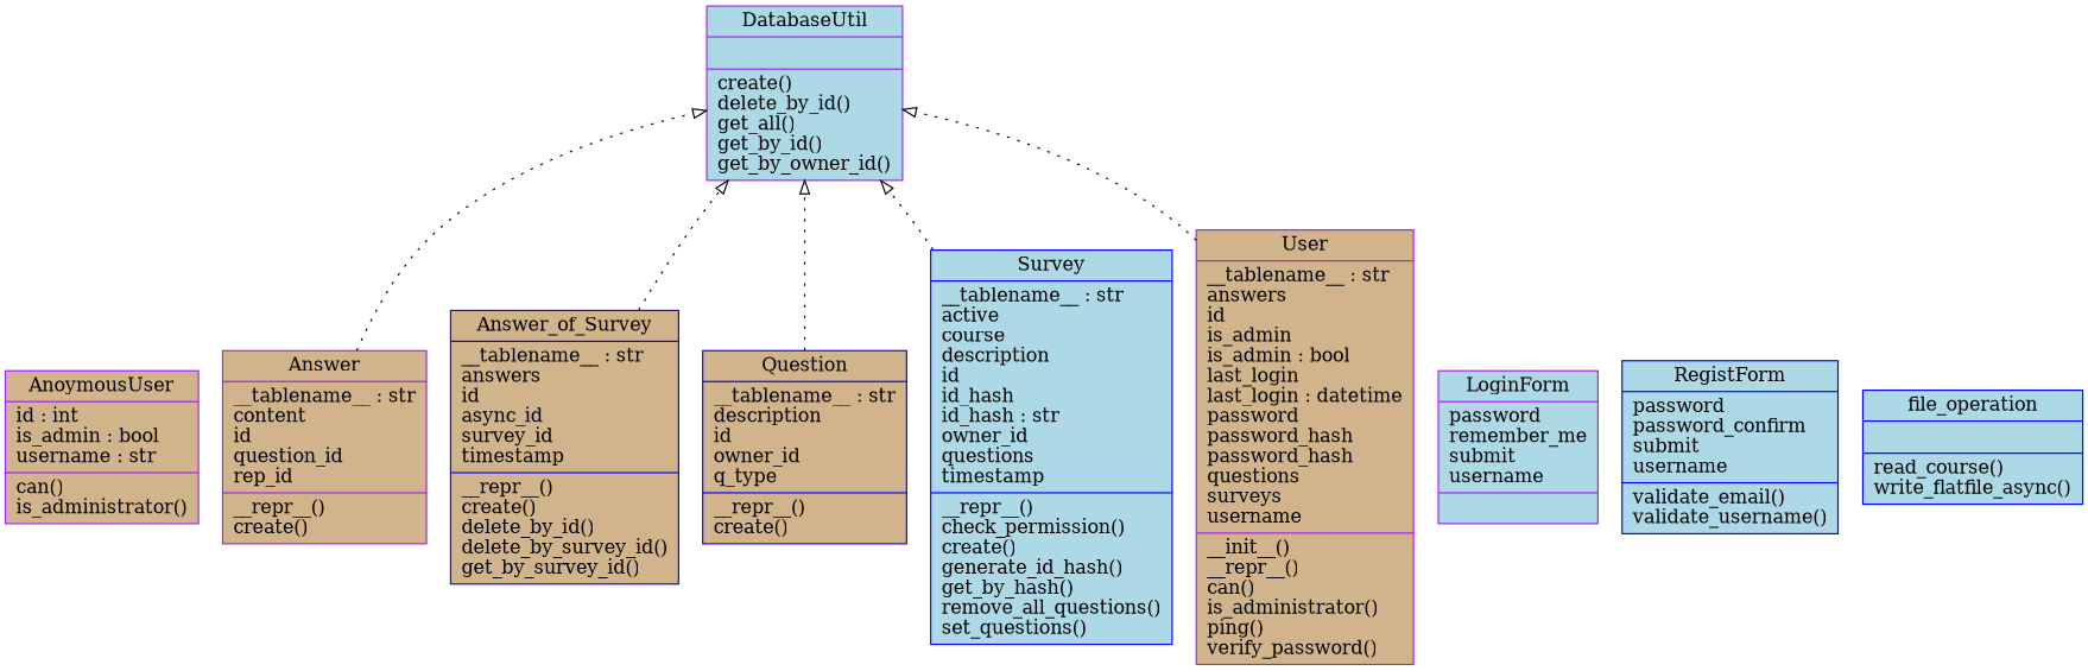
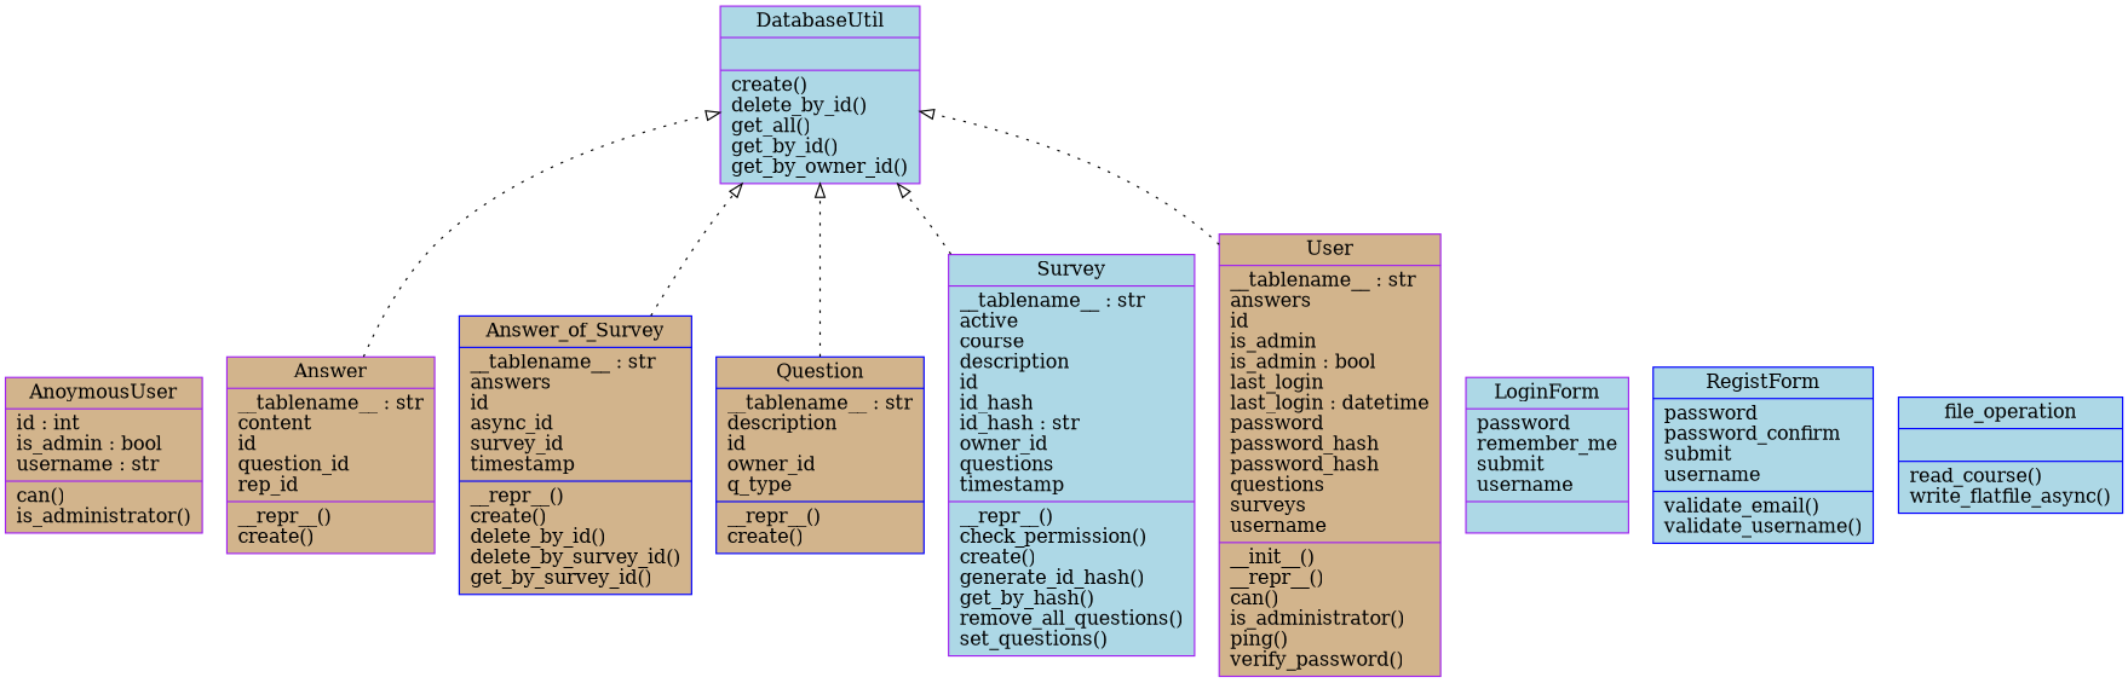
  digraph {
    rankdir=BT
    node [color=purple fillcolor=tan shape=record style=filled]
    edge [arrowhead=empty arrowtail=none style=dotted]
    n1 [label="{AnoymousUser|id : int\lis_admin : bool\lusername : str\l|can()\lis_administrator()\l}"]
    n2 [label="{Answer|__tablename__ : str\lcontent\lid\lquestion_id\lrep_id\l|__repr__()\lcreate()\l}"]
    n3 [fillcolor=lightblue label="{DatabaseUtil|\l|create()\ldelete_by_id()\lget_all()\lget_by_id()\lget_by_owner_id()\l}"]
    n4 [color=blue label="{Answer_of_Survey|__tablename__ : str\lanswers\lid\lasync_id\lsurvey_id\ltimestamp\l|__repr__()\lcreate()\ldelete_by_id()\ldelete_by_survey_id()\lget_by_survey_id()\l}"]
    n5 [fillcolor=lightblue label="{LoginForm|password\lremember_me\lsubmit\lusername\l|}"]
    n6 [color=blue label="{Question|__tablename__ : str\ldescription\lid\lowner_id\lq_type\l|__repr__()\lcreate()\l}"]
    n7 [color=blue fillcolor=lightblue label="{RegistForm|password\lpassword_confirm\lsubmit\lusername\l|validate_email()\lvalidate_username()\l}"]
-   n8 [color=blue fillcolor=lightblue label="{Survey|__tablename__ : str\lactive\lcourse\ldescription\lid\lid_hash\lid_hash : str\lowner_id\lquestions\ltimestamp\l|__repr__()\lcheck_permission()\lcreate()\lgenerate_id_hash()\lget_by_hash()\lremove_all_questions()\lset_questions()\l}"]
+   n8 [fillcolor=lightblue label="{Survey|__tablename__ : str\lactive\lcourse\ldescription\lid\lid_hash\lid_hash : str\lowner_id\lquestions\ltimestamp\l|__repr__()\lcheck_permission()\lcreate()\lgenerate_id_hash()\lget_by_hash()\lremove_all_questions()\lset_questions()\l}"]
    n9 [label="{User|__tablename__ : str\lanswers\lid\lis_admin\lis_admin : bool\llast_login\llast_login : datetime\lpassword\lpassword_hash\lpassword_hash\lquestions\lsurveys\lusername\l|__init__()\l__repr__()\lcan()\lis_administrator()\lping()\lverify_password()\l}"]
    n10 [color=blue fillcolor=lightblue label="{file_operation|\l|read_course()\lwrite_flatfile_async()\l}"]
    n2 -> n3
    n4 -> n3
    n6 -> n3
    n8 -> n3
    n9 -> n3
  }
